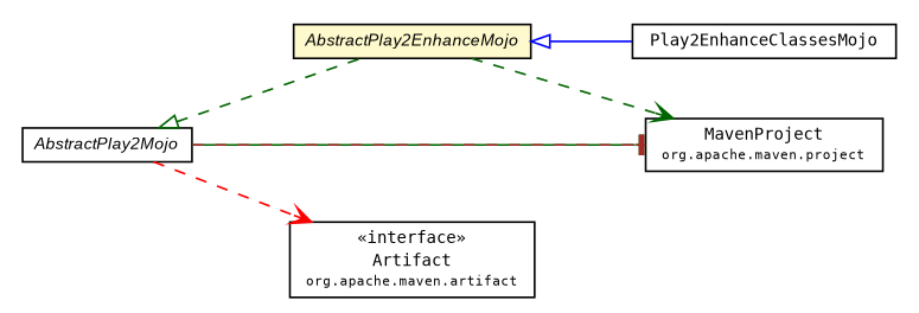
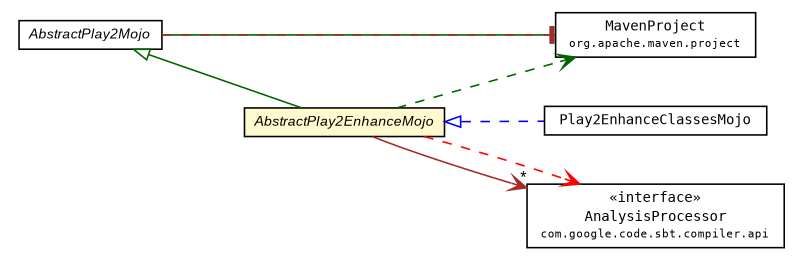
  digraph {
    fontname="DejaVu Sans Mono"
    nodesep=0.25
    rankdir=LR
    ranksep=0.5
    node [fontcolor=black fontname="DejaVu Sans Mono" fontsize=9.0 shape=plaintext]
    edge [color=darkgreen fontname="DejaVu Sans Mono" fontsize=10.0 headport=p labelfontname=arial labelfontsize=10 tailport=p arrowhead=vee fontcolor=black]
    n1 [label=<<table title="com.google.code.play2.plugin.Play2EnhanceClassesMojo" border="0" cellborder="1" cellspacing="0" cellpadding="2" port="p" href="./Play2EnhanceClassesMojo.html"> 		<tr><td><table border="0" cellspacing="0" cellpadding="1"> <tr><td align="center" balign="center"> Play2EnhanceClassesMojo </td></tr> 		</table></td></tr> 		</table>>]
    n2 [label=<<table title="com.google.code.play2.plugin.AbstractPlay2Mojo" border="0" cellborder="1" cellspacing="0" cellpadding="2" port="p" href="./AbstractPlay2Mojo.html"> 		<tr><td><table border="0" cellspacing="0" cellpadding="1"> <tr><td align="center" balign="center"><font face="arial italic"> AbstractPlay2Mojo </font></td></tr> 		</table></td></tr> 		</table>>]
    n3 [label=<<table title="com.google.code.play2.plugin.AbstractPlay2EnhanceMojo" border="0" cellborder="1" cellspacing="0" cellpadding="2" port="p" bgcolor="lemonChiffon" href="./AbstractPlay2EnhanceMojo.html"> 		<tr><td><table border="0" cellspacing="0" cellpadding="1"> <tr><td align="center" balign="center"><font face="arial italic"> AbstractPlay2EnhanceMojo </font></td></tr> 		</table></td></tr> 		</table>>]
    n4 [label=<<table title="org.apache.maven.project.MavenProject" border="0" cellborder="1" cellspacing="0" cellpadding="2" port="p" href="http://maven.apache.org/ref/2.2.1/maven-project/apidocs/org/apache/maven/project/MavenProject.html"> 		<tr><td><table border="0" cellspacing="0" cellpadding="1"> <tr><td align="center" balign="center"> MavenProject </td></tr> <tr><td align="center" balign="center"><font point-size="7.0"> org.apache.maven.project </font></td></tr> 		</table></td></tr> 		</table>>]
-   n5 [label=<<table title="org.apache.maven.artifact.Artifact" border="0" cellborder="1" cellspacing="0" cellpadding="2" port="p" href="http://maven.apache.org/ref/2.2.1/maven-artifact/apidocs/org/apache/maven/artifact/Artifact.html"> 		<tr><td><table border="0" cellspacing="0" cellpadding="1"> <tr><td align="center" balign="center"> &#171;interface&#187; </td></tr> <tr><td align="center" balign="center"> Artifact </td></tr> <tr><td align="center" balign="center"><font point-size="7.0"> org.apache.maven.artifact </font></td></tr> 		</table></td></tr> 		</table>>]
-   n2 -> n3 [arrowtail=empty dir=back fontsize=10 style=dashed arrowhead="" fontcolor=""]
+   n6 [label=<<table title="com.google.code.sbt.compiler.api.AnalysisProcessor" border="0" cellborder="1" cellspacing="0" cellpadding="2" port="p" href="http://sbt-compiler-maven-plugin.googlecode.com/svn/mavensite/1.0.0-beta4/sbt-compiler-api/apidocs/com/google/code/sbt/compiler/api/AnalysisProcessor.html"> 		<tr><td><table border="0" cellspacing="0" cellpadding="1"> <tr><td align="center" balign="center"> &#171;interface&#187; </td></tr> <tr><td align="center" balign="center"> AnalysisProcessor </td></tr> <tr><td align="center" balign="center"><font point-size="7.0"> com.google.code.sbt.compiler.api </font></td></tr> 		</table></td></tr> 		</table>>]
+   n2 -> n3 [arrowtail=empty dir=back fontsize=10 arrowhead="" fontcolor=""]
    n2 -> n4 [arrowhead=tee]
    n2 -> n4 [arrowhead=tee color=brown style=dashed]
-   n2 -> n5 [color=red style=dashed]
-   n3 -> n1 [arrowtail=empty color=blue dir=back fontsize=10 arrowhead="" fontcolor=""]
+   n3 -> n1 [arrowtail=empty color=blue dir=back fontsize=10 style=dashed arrowhead="" fontcolor=""]
    n3 -> n4 [style=dashed]
+   n3 -> n6 [color=brown headlabel="*"]
+   n3 -> n6 [color=red style=dashed]
  }
